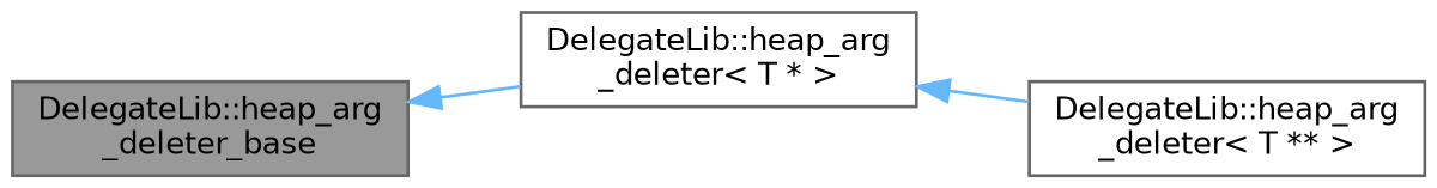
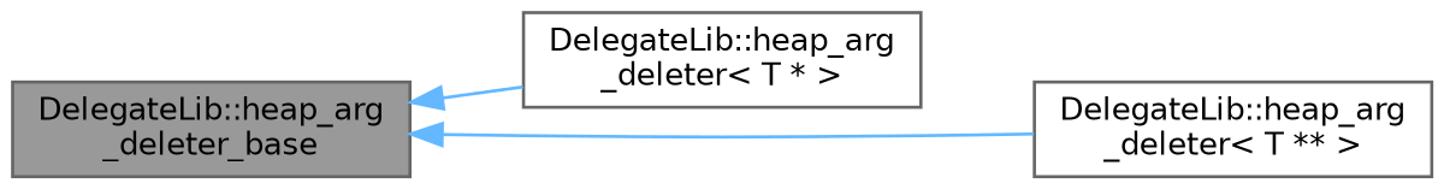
  digraph {
    rankdir=LR
    node [color=gray40 fillcolor=white fontname=Helvetica fontsize=10 shape=box style=filled]
    edge [color=steelblue1 dir=back fontname=Helvetica fontsize=10 labelfontname=Helvetica labelfontsize=10 style=solid]
    n1 [fillcolor=grey60 fontcolor=black height=0.2 label="DelegateLib::heap_arg\l_deleter_base" width=0.4]
    n2 [height=0.2 label="DelegateLib::heap_arg\l_deleter\< T * \>" width=0.4]
    n3 [height=0.2 label="DelegateLib::heap_arg\l_deleter\< T ** \>" width=0.4]
    n1 -> n2
-   n2 -> n3
+   n1 -> n3
  }
